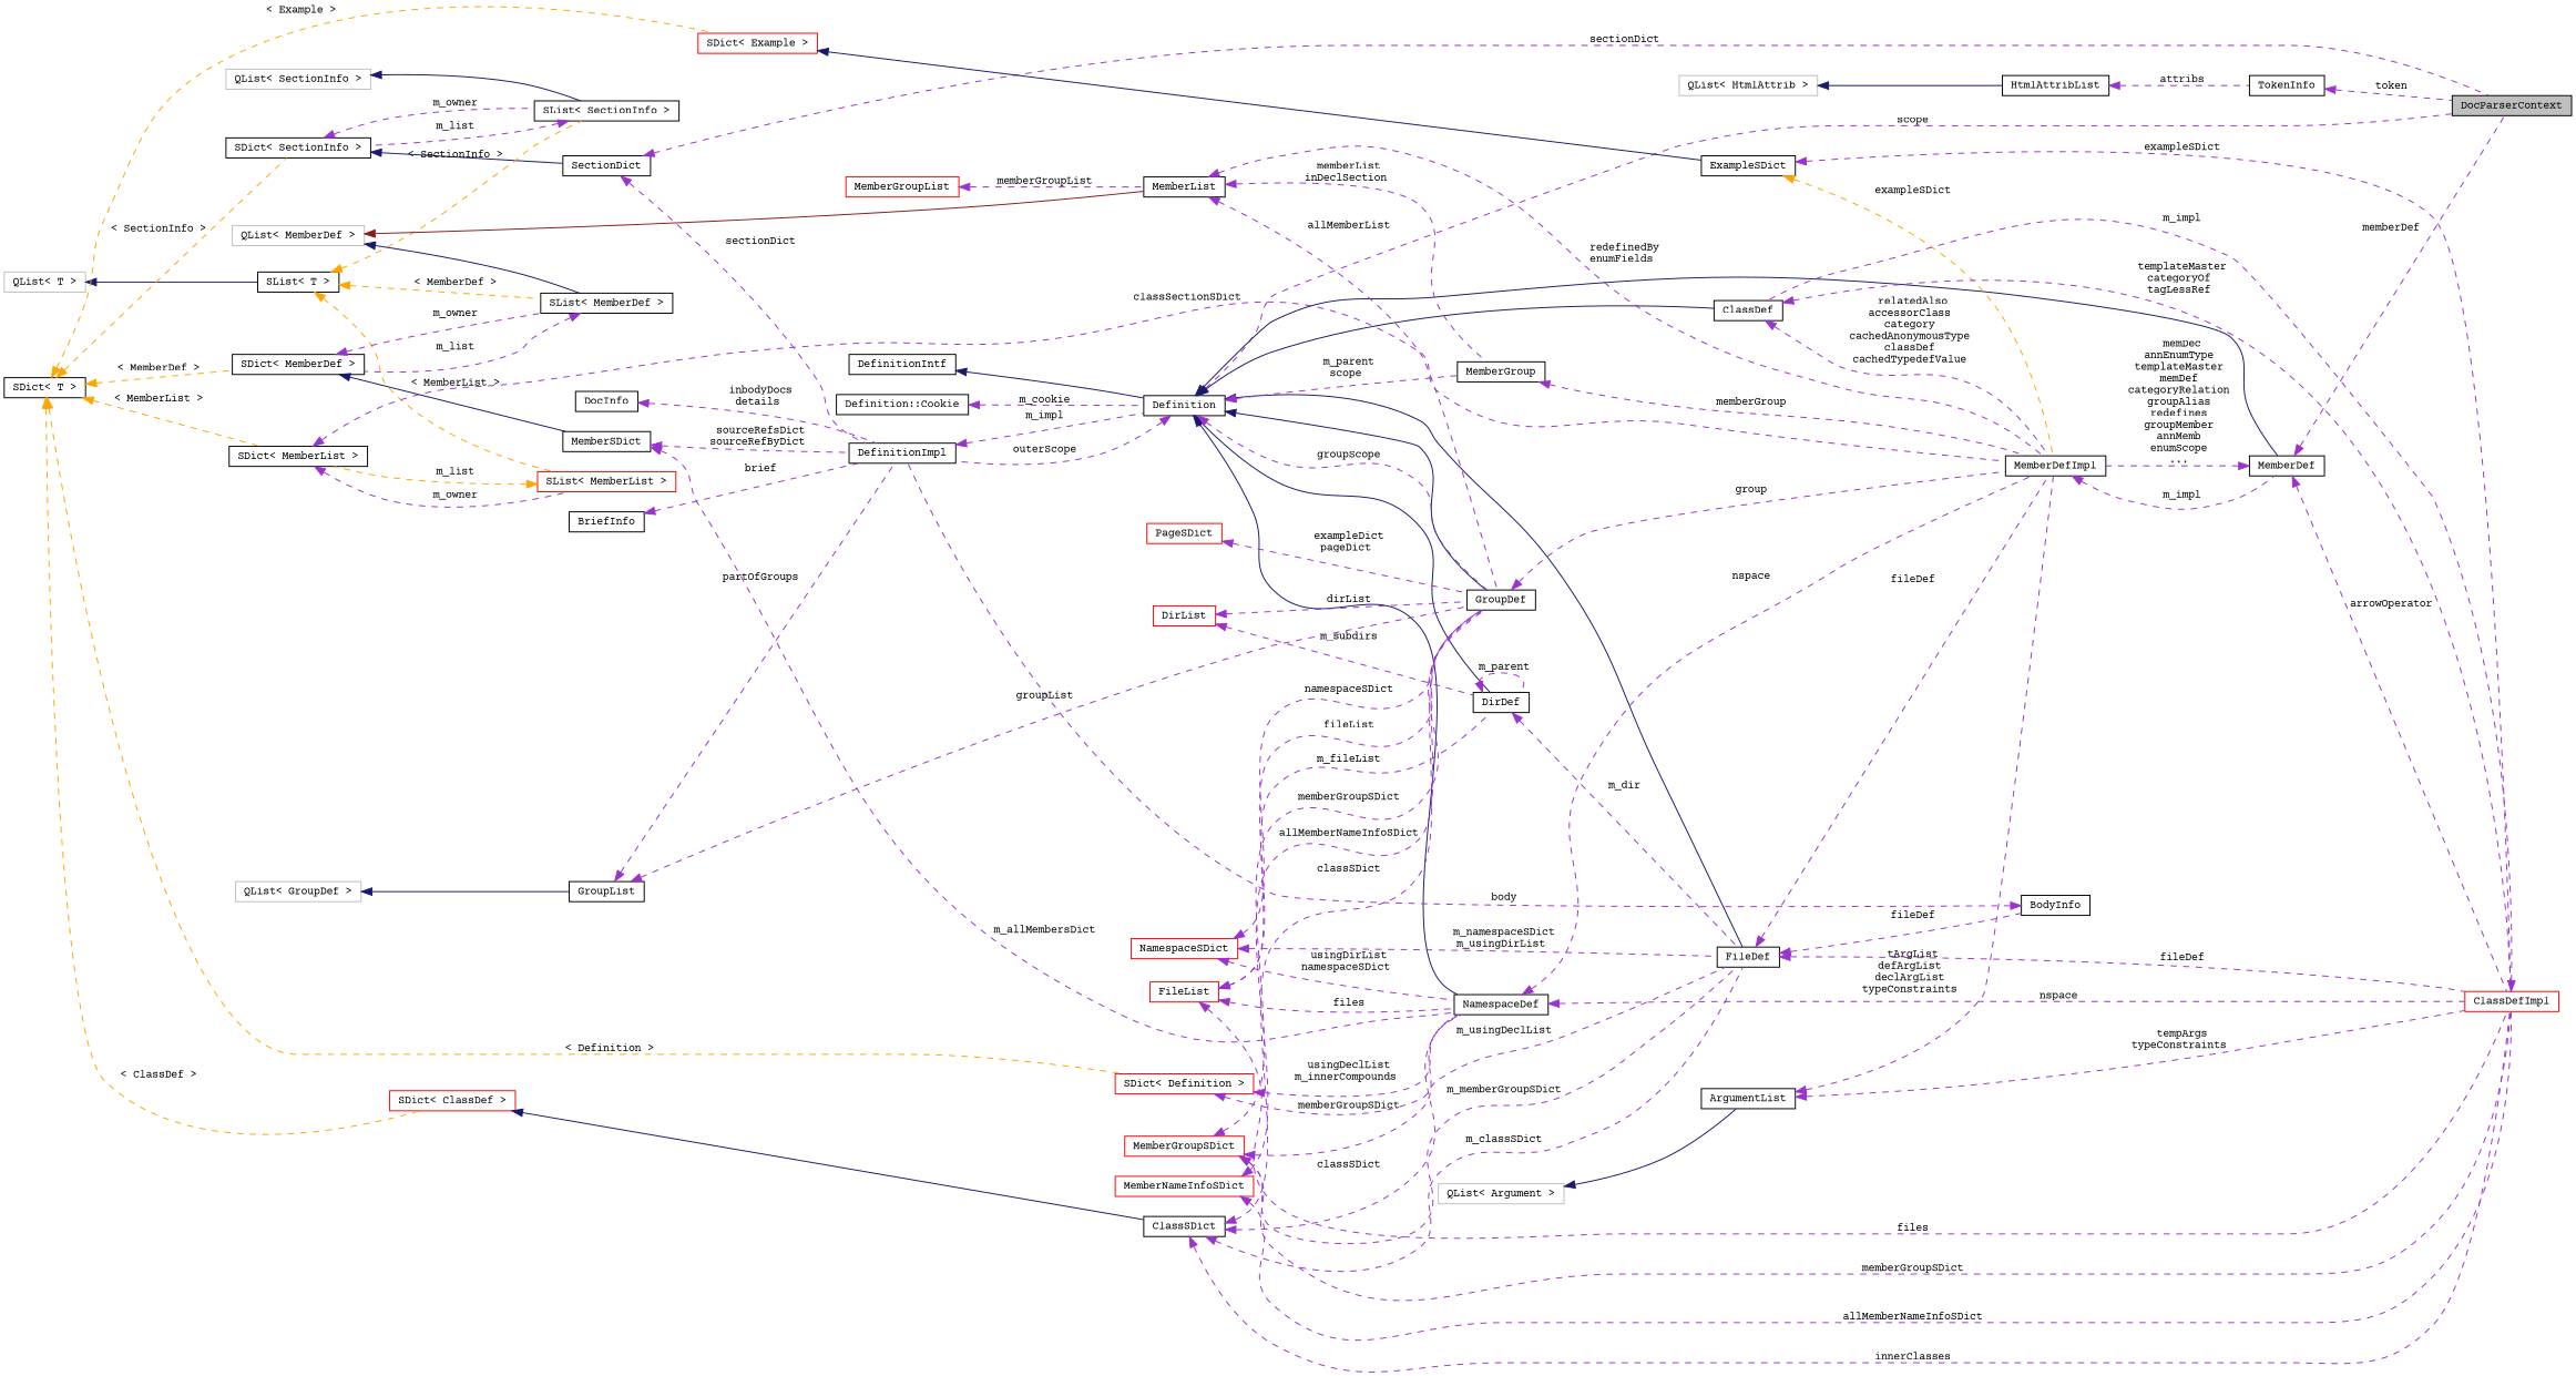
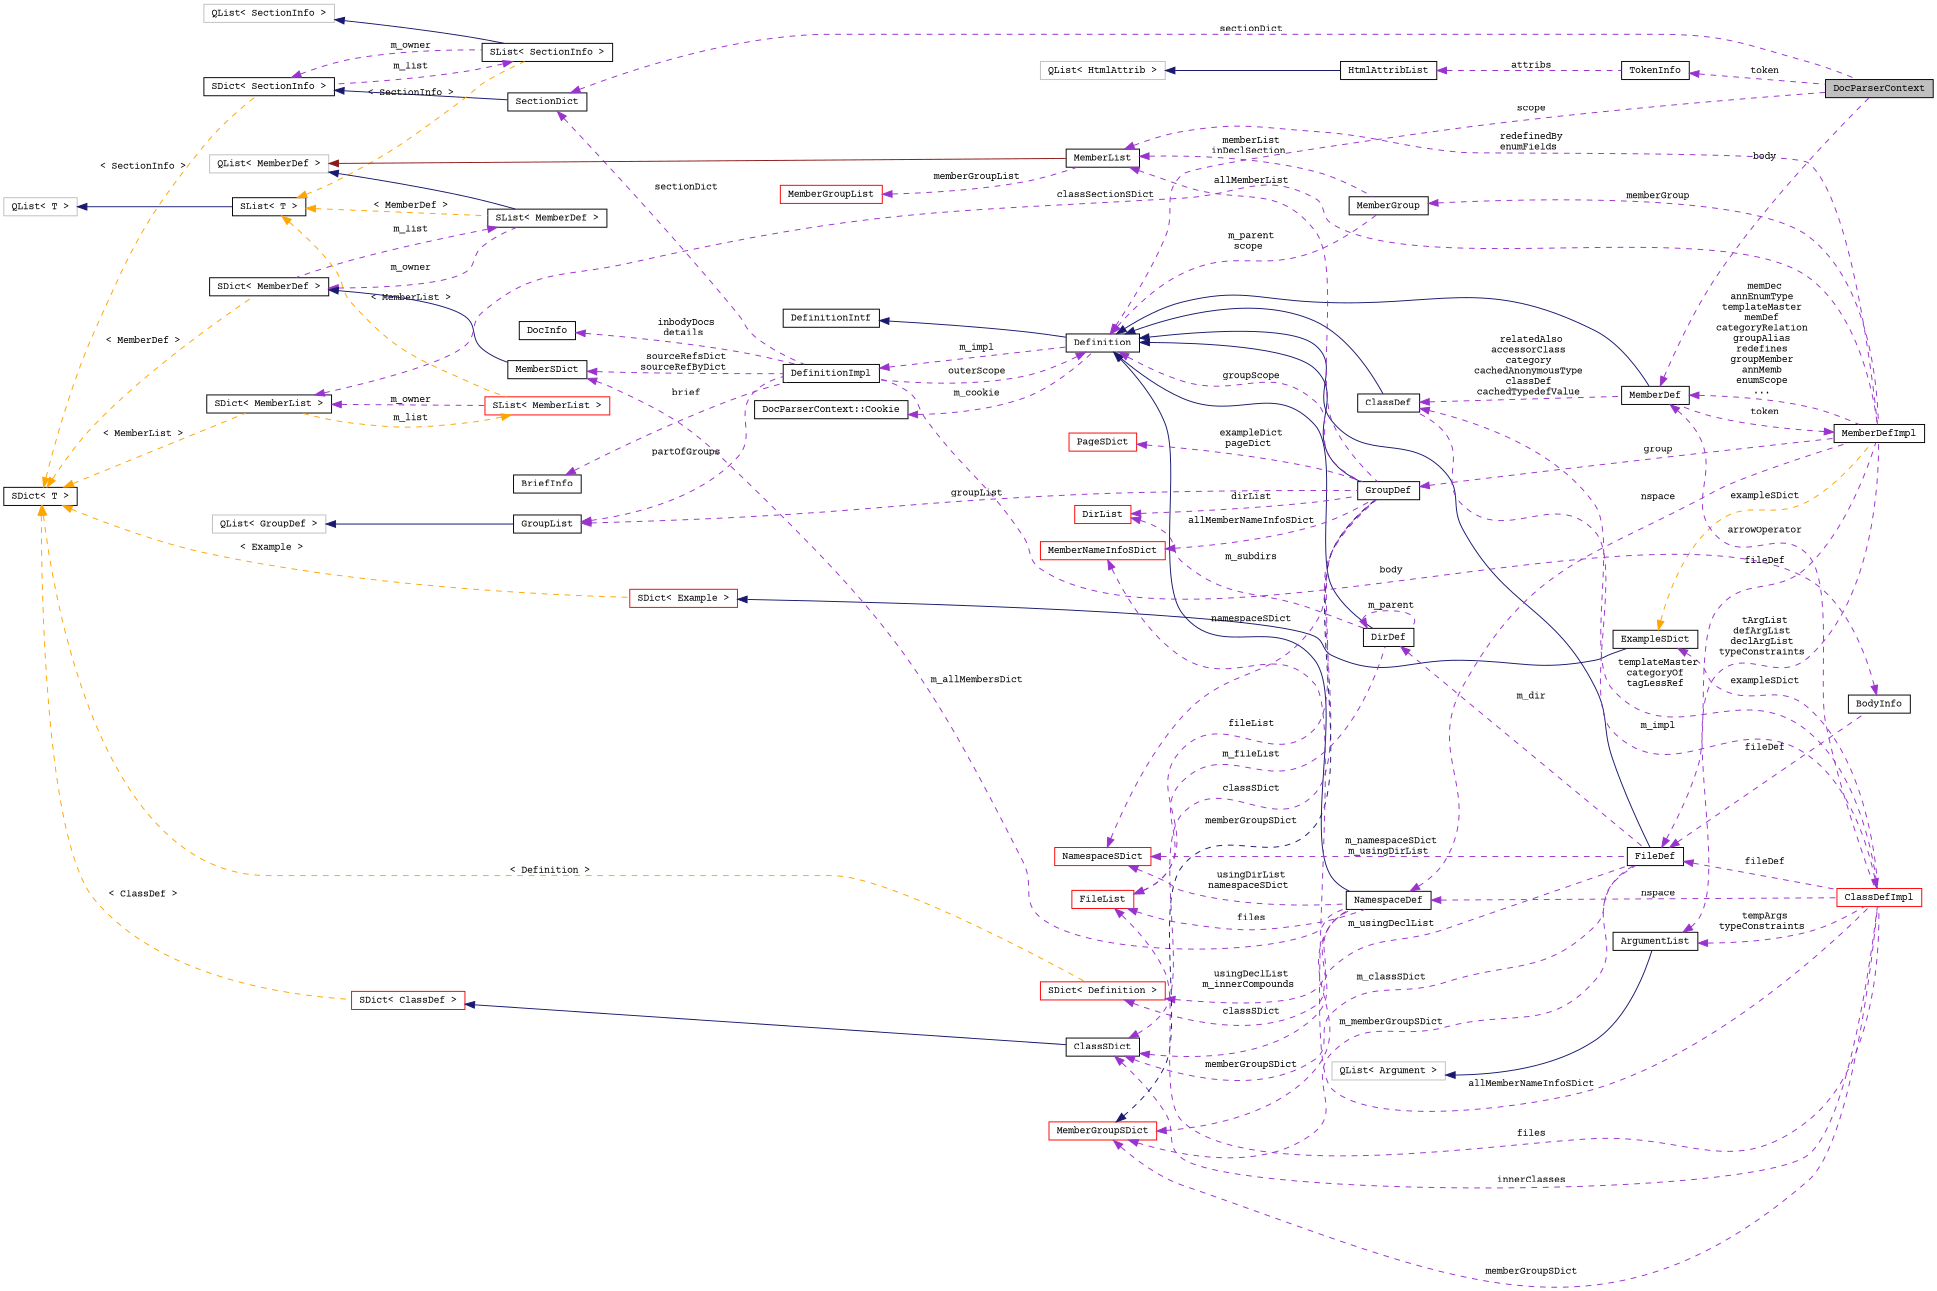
  digraph {
    fontname="Courier Prime"
    rankdir=LR
    node [color=black fillcolor=white fontname="Courier Prime" fontsize=10 shape=record style=filled]
    edge [color=darkorchid3 dir=back fontname="Courier Prime" fontsize=10 labelfontname=Helvetica labelfontsize=10 style=dashed]
    n1 [fillcolor=grey75 fontcolor=black height=0.2 label=DocParserContext width=0.4]
    n2 [height=0.2 label=TokenInfo width=0.4]
    n3 [height=0.2 label=HtmlAttribList width=0.4]
    n4 [color=grey75 height=0.2 label="QList\< HtmlAttrib \>" width=0.4]
    n5 [height=0.2 label=SectionDict width=0.4]
    n6 [height=0.2 label=DefinitionImpl width=0.4]
    n7 [height=0.2 label=Definition width=0.4]
    n8 [height=0.2 label="SDict\< SectionInfo \>" width=0.4]
    n9 [height=0.2 label="SList\< SectionInfo \>" width=0.4]
    n10 [color=grey75 height=0.2 label="QList\< SectionInfo \>" width=0.4]
    n11 [height=0.2 label="SList\< T \>" width=0.4]
    n12 [height=0.2 label="SList\< MemberDef \>" width=0.4]
    n13 [color=red height=0.2 label="SList\< MemberList \>" width=0.4]
    n14 [height=0.2 label="SDict\< MemberDef \>" width=0.4]
    n15 [height=0.2 label="SDict\< MemberList \>" width=0.4]
    n16 [color=grey75 height=0.2 label="QList\< T \>" width=0.4]
    n17 [height=0.2 label="SDict\< T \>" width=0.4]
    n18 [color=red height=0.2 label="SDict\< ClassDef \>" width=0.4]
    n19 [color=red height=0.2 label="SDict\< Definition \>" width=0.4]
    n20 [color=red height=0.2 label="SDict\< Example \>" width=0.4]
    n21 [height=0.2 label=ClassSDict width=0.4]
    n22 [height=0.2 label=FileDef width=0.4]
    n23 [height=0.2 label=NamespaceDef width=0.4]
    n24 [height=0.2 label=MemberSDict width=0.4]
    n25 [height=0.2 label=ExampleSDict width=0.4]
    n26 [height=0.2 label=MemberDefImpl width=0.4]
    n27 [height=0.2 label=DirDef width=0.4]
    n28 [height=0.2 label=MemberDef width=0.4]
    n29 [height=0.2 label=MemberGroup width=0.4]
    n30 [height=0.2 label=GroupDef width=0.4]
    n31 [height=0.2 label=ClassDef width=0.4]
    n32 [height=0.2 label=BodyInfo width=0.4]
    n33 [color=red height=0.2 label=ClassDefImpl width=0.4]
    n34 [height=0.2 label=DefinitionIntf width=0.4]
-   n35 [height=0.2 label="Definition::Cookie" width=0.4]
+   n35 [height=0.2 label="DocParserContext::Cookie" width=0.4]
    n36 [color=red height=0.2 label=MemberGroupSDict width=0.4]
    n37 [color=red height=0.2 label=DirList width=0.4]
    n38 [color=red height=0.2 label=FileList width=0.4]
    n39 [color=red height=0.2 label=NamespaceSDict width=0.4]
    n40 [color=grey75 height=0.2 label="QList\< MemberDef \>" width=0.4]
    n41 [height=0.2 label=MemberList width=0.4]
    n42 [height=0.2 label=GroupList width=0.4]
    n43 [color=grey75 height=0.2 label="QList\< GroupDef \>" width=0.4]
    n44 [height=0.2 label=DocInfo width=0.4]
    n45 [height=0.2 label=BriefInfo width=0.4]
    n46 [color=red height=0.2 label=MemberGroupList width=0.4]
    n47 [color=red height=0.2 label=MemberNameInfoSDict width=0.4]
    n48 [color=red height=0.2 label=PageSDict width=0.4]
    n49 [height=0.2 label=ArgumentList width=0.4]
    n50 [color=grey75 height=0.2 label="QList\< Argument \>" width=0.4]
    n2 -> n1 [label=" token"]
    n3 -> n2 [label=" attribs"]
    n4 -> n3 [color=midnightblue style=solid]
    n5 -> n1 [label=" sectionDict"]
    n5 -> n6 [label=" sectionDict"]
    n6 -> n7 [label=" m_impl"]
    n7 -> n1 [label=" scope"]
    n7 -> n6 [label=" outerScope"]
    n7 -> n22 [color=midnightblue style=solid]
    n7 -> n23 [color=midnightblue style=solid]
    n7 -> n27 [color=midnightblue style=solid]
    n7 -> n28 [color=midnightblue style=solid]
    n7 -> n29 [label=" m_parent\nscope"]
    n7 -> n30 [color=midnightblue style=solid]
    n7 -> n30 [label=" groupScope"]
    n7 -> n31 [color=midnightblue style=solid]
    n8 -> n5 [color=midnightblue style=solid]
    n8 -> n9 [label=" m_owner"]
    n9 -> n8 [label=" m_list"]
    n10 -> n9 [color=midnightblue style=solid]
    n11 -> n9 [color=orange label=" \< SectionInfo \>"]
    n11 -> n12 [color=orange label=" \< MemberDef \>"]
    n11 -> n13 [color=orange label=" \< MemberList \>"]
    n12 -> n14 [label=" m_list"]
    n13 -> n15 [color=orange label=" m_list"]
    n14 -> n12 [label=" m_owner"]
    n14 -> n24 [color=midnightblue style=solid]
    n15 -> n13 [label=" m_owner"]
    n15 -> n26 [label=" classSectionSDict"]
    n16 -> n11 [color=midnightblue style=solid]
    n17 -> n8 [color=orange label=" \< SectionInfo \>"]
    n17 -> n14 [color=orange label=" \< MemberDef \>"]
    n17 -> n15 [color=orange label=" \< MemberList \>"]
    n17 -> n18 [color=orange label=" \< ClassDef \>"]
    n17 -> n19 [color=orange label=" \< Definition \>"]
    n17 -> n20 [color=orange label=" \< Example \>"]
    n18 -> n21 [color=midnightblue style=solid]
    n19 -> n22 [label=" m_usingDeclList"]
    n19 -> n23 [label=" usingDeclList\nm_innerCompounds"]
    n20 -> n25 [color=midnightblue style=solid]
    n21 -> n22 [label=" m_classSDict"]
    n21 -> n23 [label=" classSDict"]
    n21 -> n30 [label=" classSDict"]
    n21 -> n33 [label=" innerClasses"]
    n22 -> n26 [label=" fileDef"]
    n22 -> n32 [label=" fileDef"]
    n22 -> n33 [label=" fileDef"]
    n23 -> n26 [label=" nspace"]
    n23 -> n33 [label=" nspace"]
    n24 -> n6 [label=" sourceRefsDict\nsourceRefByDict"]
    n24 -> n23 [label=" m_allMembersDict"]
    n25 -> n26 [color=orange label=" exampleSDict"]
    n25 -> n33 [label=" exampleSDict"]
-   n26 -> n28 [label=" m_impl"]
+   n26 -> n28 [label=" token"]
    n27 -> n22 [label=" m_dir"]
    n27 -> n27 [label=" m_parent"]
-   n28 -> n1 [label=" memberDef"]
+   n28 -> n1 [label=" body"]
    n28 -> n26 [label=" memDec\nannEnumType\ntemplateMaster\nmemDef\ncategoryRelation\ngroupAlias\nredefines\ngroupMember\nannMemb\nenumScope\n..."]
    n28 -> n33 [label=" arrowOperator"]
    n29 -> n26 [label=" memberGroup"]
    n30 -> n26 [label=" group"]
-   n31 -> n26 [label=" relatedAlso\naccessorClass\ncategory\ncachedAnonymousType\nclassDef\ncachedTypedefValue"]
+   n31 -> n28 [label=" relatedAlso\naccessorClass\ncategory\ncachedAnonymousType\nclassDef\ncachedTypedefValue"]
    n31 -> n33 [label=" templateMaster\ncategoryOf\ntagLessRef"]
    n32 -> n6 [label=" body"]
    n33 -> n31 [label=" m_impl"]
    n34 -> n7 [color=midnightblue style=solid]
    n35 -> n7 [label=" m_cookie"]
    n36 -> n22 [label=" m_memberGroupSDict"]
    n36 -> n23 [label=" memberGroupSDict"]
-   n36 -> n30 [label=" memberGroupSDict"]
+   n36 -> n30 [color=midnightblue label=" memberGroupSDict"]
    n36 -> n33 [label=" memberGroupSDict"]
    n37 -> n27 [label=" m_subdirs"]
    n37 -> n30 [label=" dirList"]
    n38 -> n23 [label=" files"]
    n38 -> n27 [label=" m_fileList"]
    n38 -> n30 [label=" fileList"]
    n38 -> n33 [label=" files"]
    n39 -> n22 [label=" m_namespaceSDict\nm_usingDirList"]
    n39 -> n23 [label=" usingDirList\nnamespaceSDict"]
    n39 -> n30 [label=" namespaceSDict"]
    n40 -> n12 [color=midnightblue style=solid]
    n40 -> n41 [color=firebrick4 style=solid]
    n41 -> n26 [label=" redefinedBy\nenumFields"]
    n41 -> n29 [label=" memberList\ninDeclSection"]
    n41 -> n30 [label=" allMemberList"]
    n42 -> n6 [label=" partOfGroups"]
    n42 -> n30 [label=" groupList"]
    n43 -> n42 [color=midnightblue style=solid]
    n44 -> n6 [label=" inbodyDocs\ndetails"]
    n45 -> n6 [label=" brief"]
    n46 -> n41 [label=" memberGroupList"]
    n47 -> n30 [label=" allMemberNameInfoSDict"]
    n47 -> n33 [label=" allMemberNameInfoSDict"]
    n48 -> n30 [label=" exampleDict\npageDict"]
    n49 -> n26 [label=" tArgList\ndefArgList\ndeclArgList\ntypeConstraints"]
    n49 -> n33 [label=" tempArgs\ntypeConstraints"]
    n50 -> n49 [color=midnightblue style=solid]
  }
